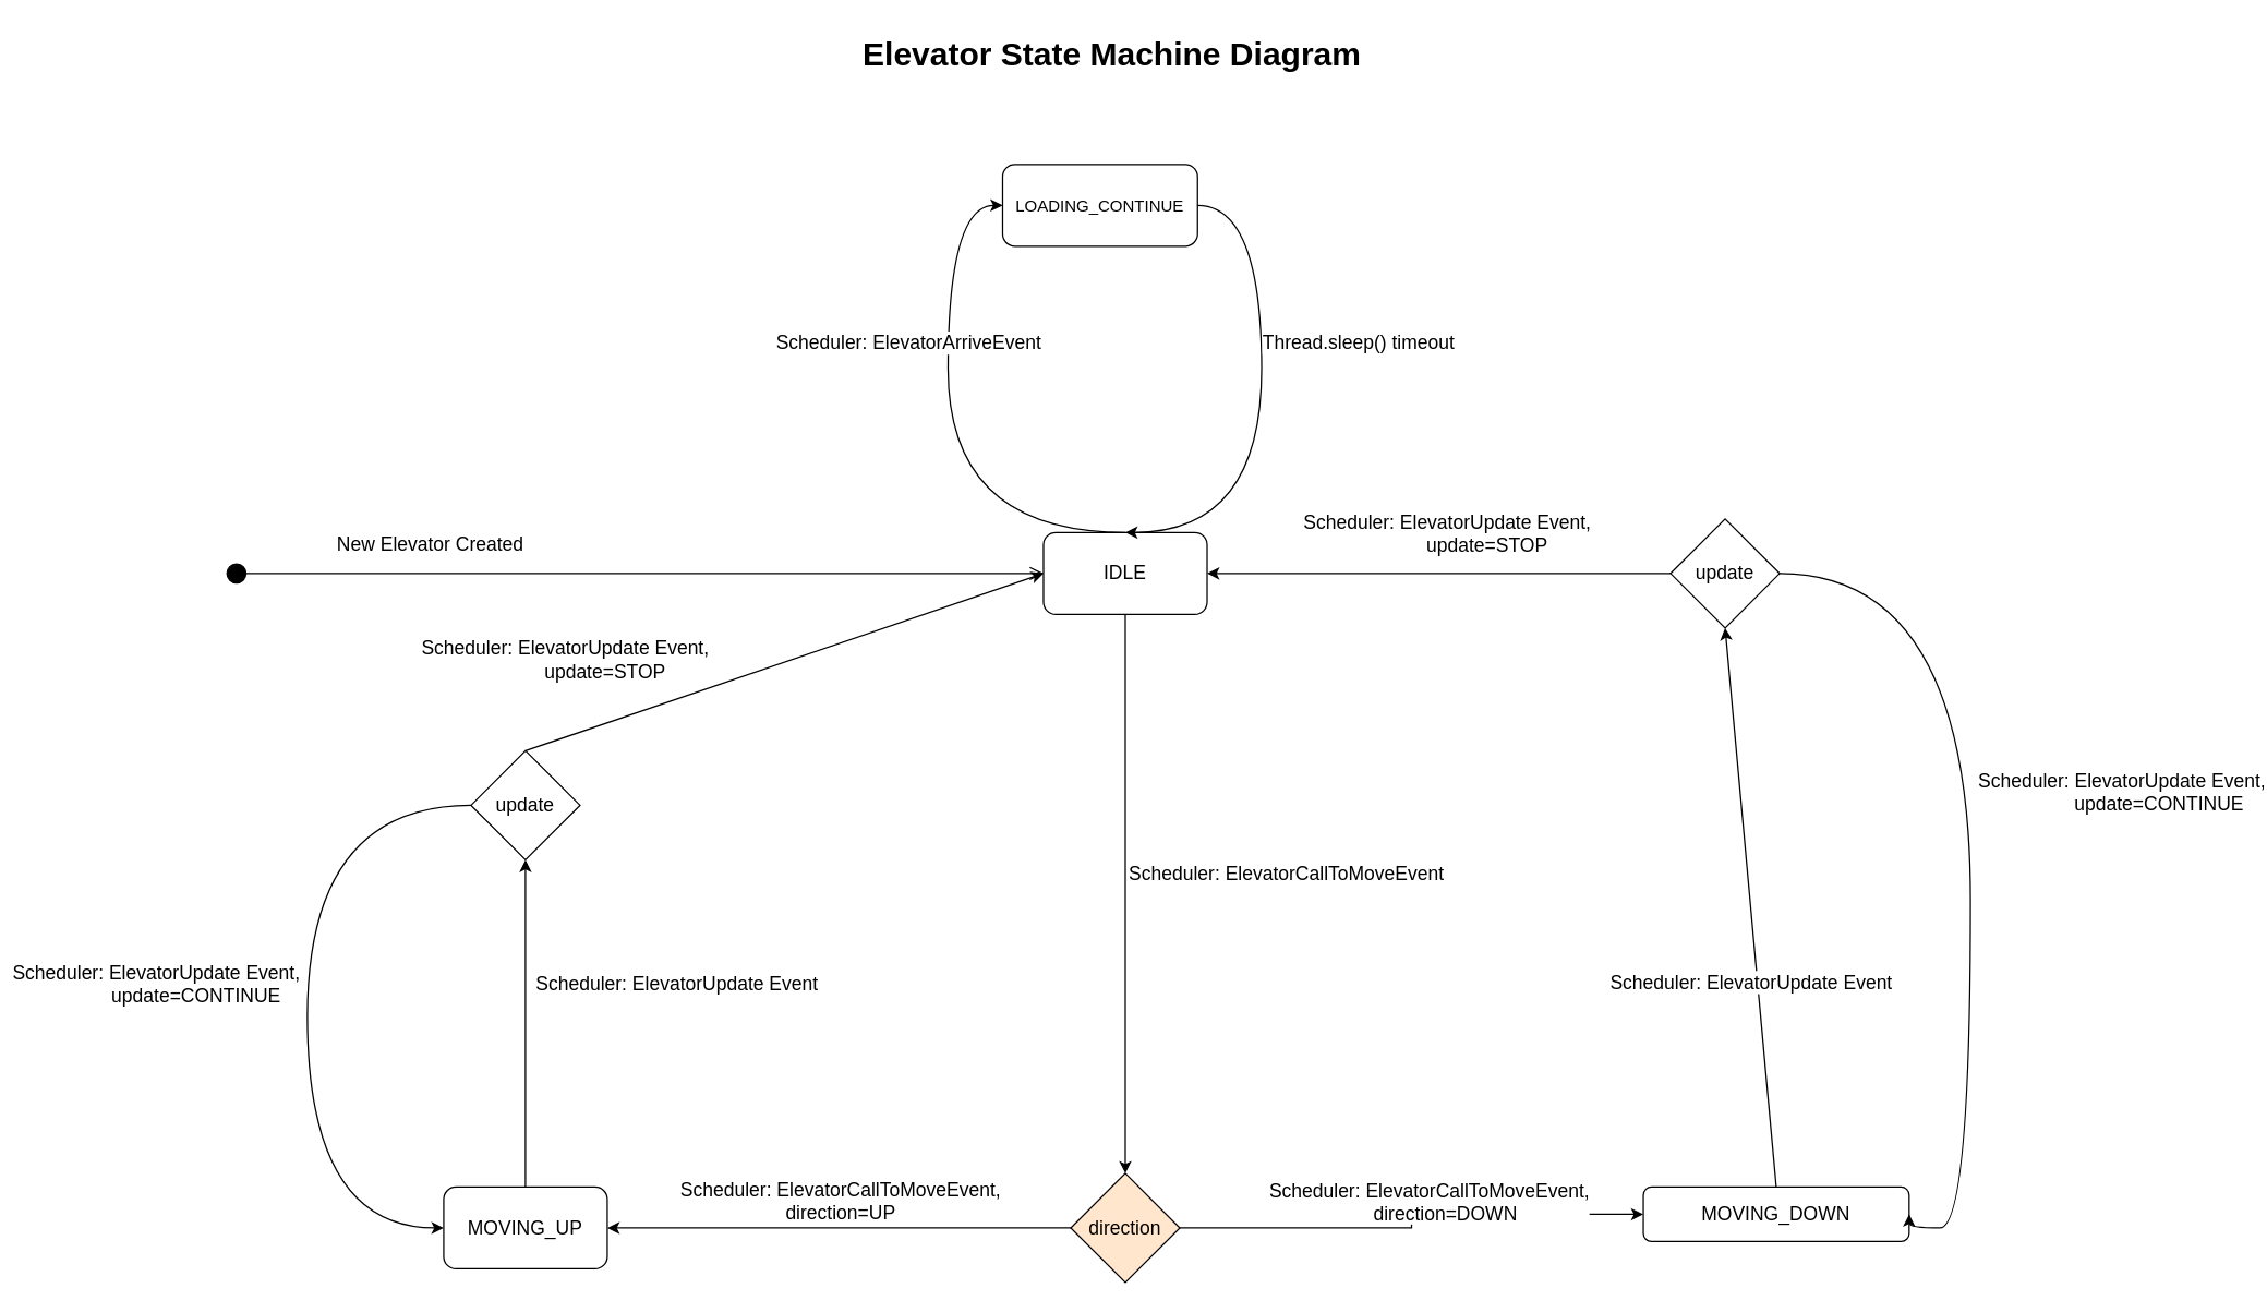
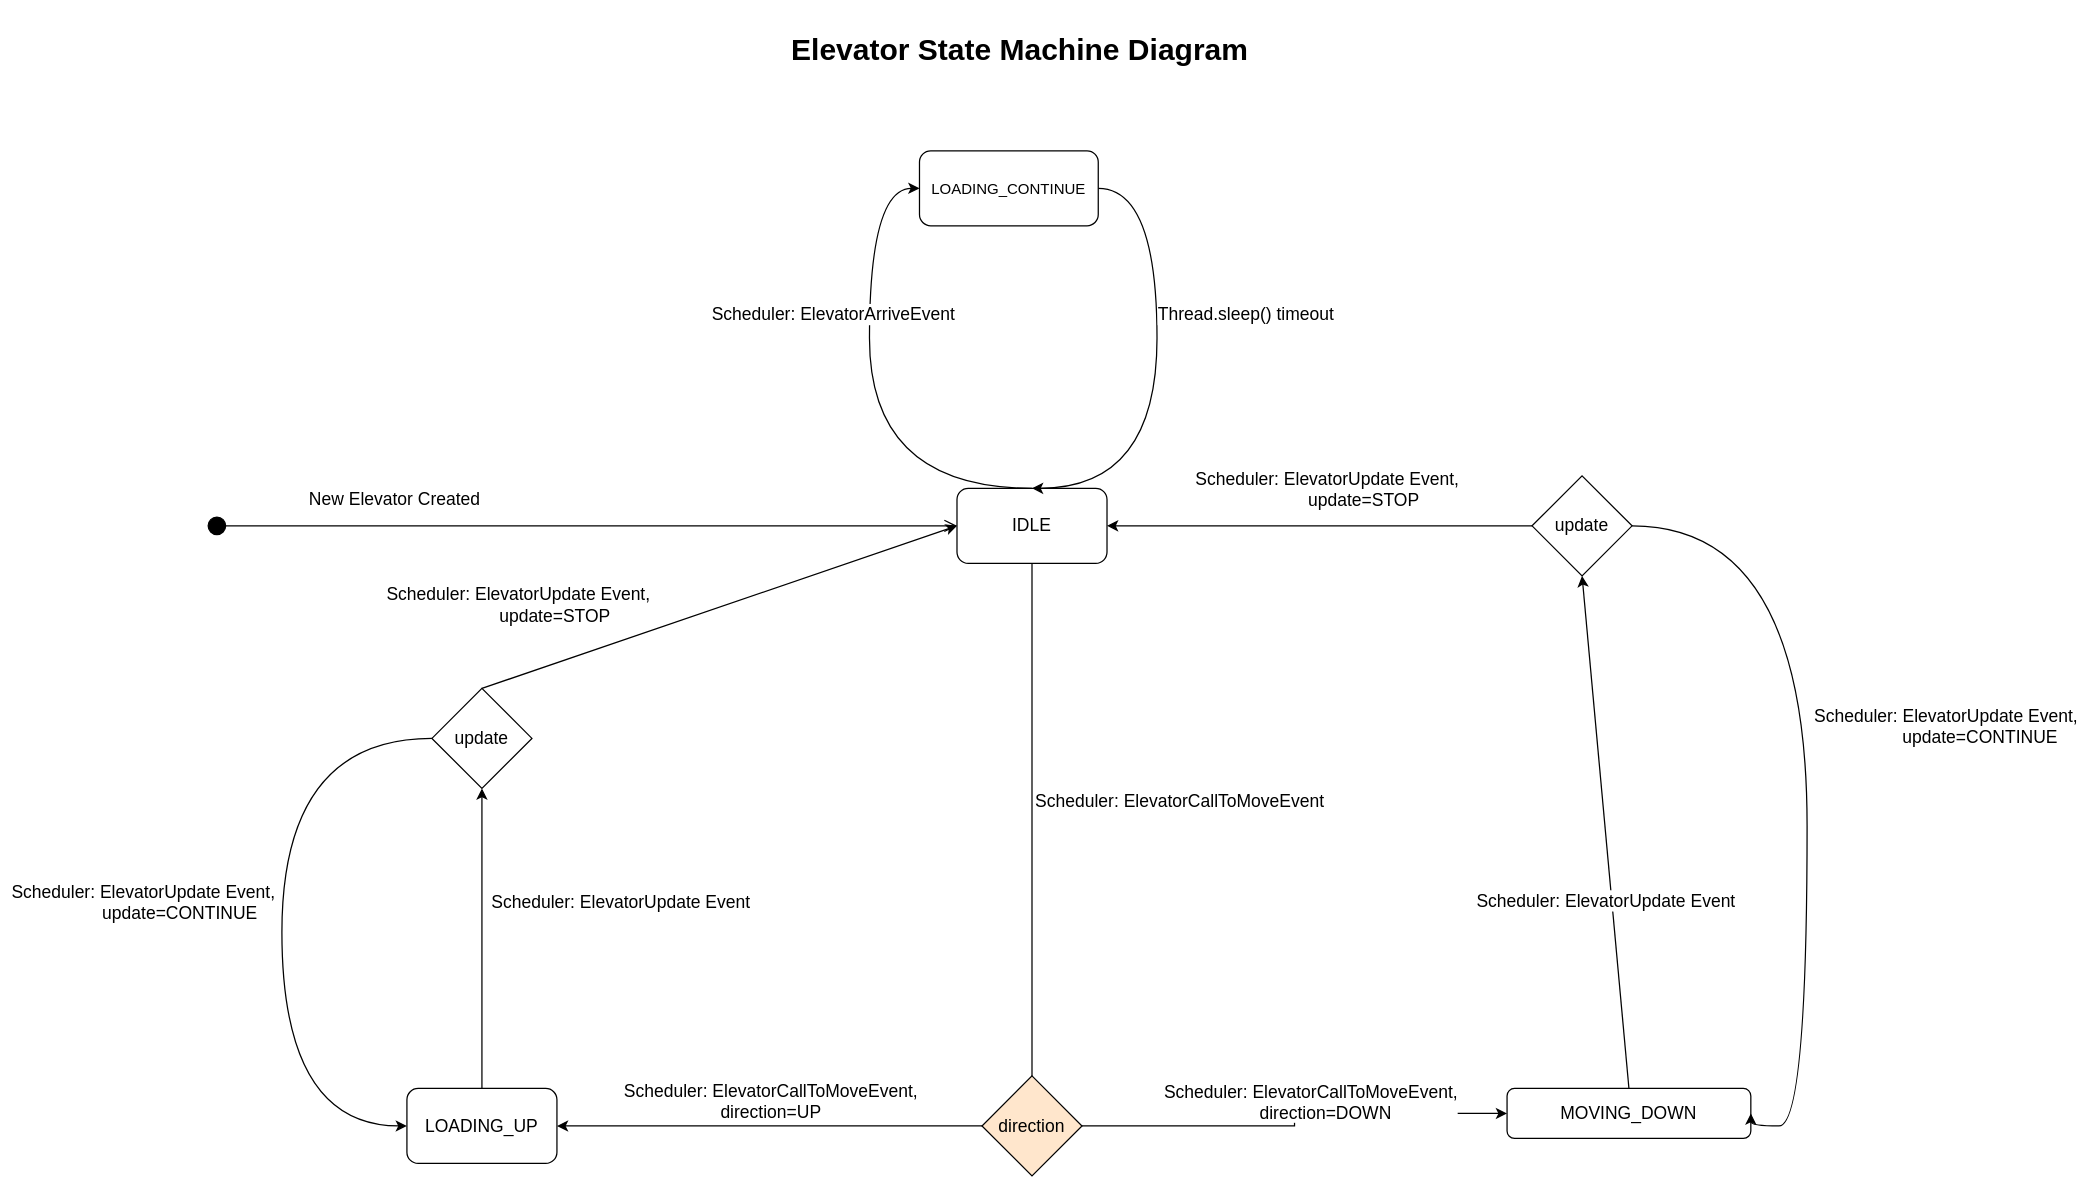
  <mxCell id="0" style=";html=1;" />
  <mxCell id="1" style=";html=1;" parent="0" />
  <mxCell id="2" value="Elevator State Machine Diagram" style="text;strokeColor=none;fillColor=none;html=1;fontSize=24;fontStyle=1;verticalAlign=middle;align=center;" parent="1" vertex="1"><mxGeometry x="20" y="20" width="1590" height="40" as="geometry" /></mxCell>
- <mxCell id="3" value="Scheduler: ElevatorCallToMoveEvent&amp;nbsp;" style="edgeStyle=orthogonalEdgeStyle;rounded=0;orthogonalLoop=1;jettySize=auto;html=1;exitX=0.5;exitY=1;exitDx=0;exitDy=0;fontSize=14;" edge="1" parent="1" source="6" target="20"><mxGeometry x="-0.073" y="120" relative="1" as="geometry"><mxPoint x="812" y="590" as="targetPoint" /><mxPoint as="offset" /></mxGeometry></mxCell>
+ <mxCell id="3" value="Scheduler: ElevatorCallToMoveEvent&amp;nbsp;" style="edgeStyle=orthogonalEdgeStyle;rounded=0;orthogonalLoop=1;jettySize=auto;html=1;exitX=0.5;exitY=1;exitDx=0;exitDy=0;fontSize=14;endArrow=none;" edge="1" parent="1" source="6" target="20"><mxGeometry x="-0.073" y="120" relative="1" as="geometry"><mxPoint x="812" y="590" as="targetPoint" /><mxPoint as="offset" /></mxGeometry></mxCell>
  <mxCell id="4" style="edgeStyle=orthogonalEdgeStyle;curved=1;rounded=0;orthogonalLoop=1;jettySize=auto;html=1;exitX=0.5;exitY=0;exitDx=0;exitDy=0;entryX=0;entryY=0.5;entryDx=0;entryDy=0;fontSize=14;" edge="1" parent="1" source="6" target="23"><mxGeometry relative="1" as="geometry"><Array as="points"><mxPoint x="695" y="390" /><mxPoint x="695" y="150" /></Array></mxGeometry></mxCell>
  <mxCell id="5" value="Scheduler: ElevatorArriveEvent" style="edgeLabel;html=1;align=center;verticalAlign=middle;resizable=0;points=[];fontSize=14;" vertex="1" connectable="0" parent="4"><mxGeometry x="0.342" relative="1" as="geometry"><mxPoint x="-30" y="5" as="offset" /></mxGeometry></mxCell>
  <mxCell id="6" value="IDLE" style="rounded=1;whiteSpace=wrap;html=1;fontSize=14;" vertex="1" parent="1"><mxGeometry x="765" y="390" width="120" height="60" as="geometry" /></mxCell>
  <mxCell id="7" style="rounded=0;orthogonalLoop=1;jettySize=auto;html=1;exitX=0.5;exitY=0;exitDx=0;exitDy=0;entryX=0.5;entryY=1;entryDx=0;entryDy=0;fontSize=14;" edge="1" parent="1" source="10" target="30"><mxGeometry relative="1" as="geometry" /></mxCell>
  <mxCell id="8" value="&lt;span style=&quot;color: rgba(0 , 0 , 0 , 0) ; font-family: monospace ; font-size: 0px ; background-color: rgb(248 , 249 , 250)&quot;&gt;%3CmxGraphModel%3E%3Croot%3E%3CmxCell%20id%3D%220%22%2F%3E%3CmxCell%20id%3D%221%22%20parent%3D%220%22%2F%3E%3CmxCell%20id%3D%222%22%20value%3D%22Scheduler%3A%20ElevatorUpdate%20Event%22%20style%3D%22edgeLabel%3Bhtml%3D1%3Balign%3Dcenter%3BverticalAlign%3Dmiddle%3Bresizable%3D0%3Bpoints%3D%5B%5D%3BfontSize%3D14%3B%22%20vertex%3D%221%22%20connectable%3D%220%22%20parent%3D%221%22%3E%3CmxGeometry%20x%3D%221399%22%20y%3D%22685%22%20as%3D%22geometry%22%2F%3E%3C%2FmxCell%3E%3C%2Froot%3E%3C%2FmxGraphModel%3E&lt;/span&gt;&lt;span style=&quot;color: rgba(0 , 0 , 0 , 0) ; font-family: monospace ; font-size: 0px ; background-color: rgb(248 , 249 , 250)&quot;&gt;%3CmxGraphModel%3E%3Croot%3E%3CmxCell%20id%3D%220%22%2F%3E%3CmxCell%20id%3D%221%22%20parent%3D%220%22%2F%3E%3CmxCell%20id%3D%222%22%20value%3D%22Scheduler%3A%20ElevatorUpdate%20Event%22%20style%3D%22edgeLabel%3Bhtml%3D1%3Balign%3Dcenter%3BverticalAlign%3Dmiddle%3Bresizable%3D0%3Bpoints%3D%5B%5D%3BfontSize%3D14%3B%22%20vertex%3D%221%22%20connectable%3D%220%22%20parent%3D%221%22%3E%3CmxGeometry%20x%3D%221399%22%20y%3D%22685%22%20as%3D%22geometry%22%2F%3E%3C%2FmxCell%3E%3C%2Froot%3E%3C%2FmxGraphModel%3E&lt;/span&gt;" style="edgeLabel;html=1;align=center;verticalAlign=middle;resizable=0;points=[];fontSize=14;" vertex="1" connectable="0" parent="7"><mxGeometry x="0.354" relative="1" as="geometry"><mxPoint as="offset" /></mxGeometry></mxCell>
  <mxCell id="9" value="Scheduler: ElevatorUpdate Event" style="edgeLabel;html=1;align=center;verticalAlign=middle;resizable=0;points=[];fontSize=14;" vertex="1" connectable="0" parent="7"><mxGeometry relative="1" as="geometry"><mxPoint x="110" y="-30" as="offset" /></mxGeometry></mxCell>
- <mxCell id="10" value="MOVING_UP" style="rounded=1;whiteSpace=wrap;html=1;fontSize=14;" vertex="1" parent="1"><mxGeometry x="325" y="870" width="120" height="60" as="geometry" /></mxCell>
+ <mxCell id="10" value="LOADING_UP" style="rounded=1;whiteSpace=wrap;html=1;fontSize=14;" vertex="1" parent="1"><mxGeometry x="325" y="870" width="120" height="60" as="geometry" /></mxCell>
  <mxCell id="11" style="edgeStyle=orthogonalEdgeStyle;curved=1;rounded=0;orthogonalLoop=1;jettySize=auto;html=1;exitX=0;exitY=0.5;exitDx=0;exitDy=0;entryX=1;entryY=0.5;entryDx=0;entryDy=0;fontSize=14;" edge="1" parent="1" source="26" target="6"><mxGeometry relative="1" as="geometry" /></mxCell>
  <mxCell id="12" value="&lt;span style=&quot;color: rgb(0 , 0 , 0) ; font-family: &amp;#34;helvetica&amp;#34; ; font-size: 14px ; font-style: normal ; font-weight: 400 ; letter-spacing: normal ; text-align: center ; text-indent: 0px ; text-transform: none ; word-spacing: 0px ; background-color: rgb(255 , 255 , 255) ; display: inline ; float: none&quot;&gt;Scheduler: ElevatorUpdate Event,&lt;span&gt;&amp;nbsp;&lt;/span&gt;&lt;/span&gt;&lt;br style=&quot;color: rgb(0 , 0 , 0) ; font-family: &amp;#34;helvetica&amp;#34; ; font-size: 14px ; font-style: normal ; font-weight: 400 ; letter-spacing: normal ; text-align: center ; text-indent: 0px ; text-transform: none ; word-spacing: 0px&quot;&gt;&lt;span style=&quot;color: rgb(0 , 0 , 0) ; font-family: &amp;#34;helvetica&amp;#34; ; font-size: 14px ; font-style: normal ; font-weight: 400 ; letter-spacing: normal ; text-align: center ; text-indent: 0px ; text-transform: none ; word-spacing: 0px ; background-color: rgb(255 , 255 , 255) ; display: inline ; float: none&quot;&gt;&amp;nbsp; &amp;nbsp; &amp;nbsp; &amp;nbsp; &amp;nbsp; &amp;nbsp; &amp;nbsp; update=STOP&lt;/span&gt;" style="edgeLabel;html=1;align=center;verticalAlign=middle;resizable=0;points=[];fontSize=14;" vertex="1" connectable="0" parent="11"><mxGeometry x="0.233" y="16" relative="1" as="geometry"><mxPoint x="47" y="-46" as="offset" /></mxGeometry></mxCell>
  <mxCell id="13" style="rounded=0;orthogonalLoop=1;jettySize=auto;html=1;exitX=0.5;exitY=0;exitDx=0;exitDy=0;entryX=0.5;entryY=1;entryDx=0;entryDy=0;fontSize=14;" edge="1" parent="1" source="15" target="26"><mxGeometry relative="1" as="geometry" /></mxCell>
  <mxCell id="14" value="Scheduler: ElevatorUpdate Event" style="edgeLabel;html=1;align=center;verticalAlign=middle;resizable=0;points=[];fontSize=14;" vertex="1" connectable="0" parent="13"><mxGeometry y="1" relative="1" as="geometry"><mxPoint x="1" y="55" as="offset" /></mxGeometry></mxCell>
  <mxCell id="15" value="MOVING_DOWN" style="rounded=1;whiteSpace=wrap;html=1;fontSize=14;" vertex="1" parent="1"><mxGeometry x="1205" y="870" width="195" height="40" as="geometry" /></mxCell>
  <mxCell id="16" value="New Elevator Created" style="html=1;verticalAlign=bottom;startArrow=circle;startFill=1;endArrow=open;startSize=6;endSize=8;fontSize=14;entryX=0;entryY=0.5;entryDx=0;entryDy=0;" edge="1" parent="1" target="6"><mxGeometry x="-0.5" y="10" width="80" relative="1" as="geometry"><mxPoint x="165" y="420" as="sourcePoint" /><mxPoint x="655" y="420" as="targetPoint" /><mxPoint as="offset" /></mxGeometry></mxCell>
  <mxCell id="17" value="&lt;span style=&quot;color: rgb(0 , 0 , 0) ; font-family: &amp;#34;helvetica&amp;#34; ; font-size: 14px ; font-style: normal ; font-weight: 400 ; letter-spacing: normal ; text-align: center ; text-indent: 0px ; text-transform: none ; word-spacing: 0px ; background-color: rgb(255 , 255 , 255) ; display: inline ; float: none&quot;&gt;Scheduler: ElevatorCallToMoveEvent, &lt;br&gt;direction=UP&lt;/span&gt;" style="edgeStyle=orthogonalEdgeStyle;rounded=0;orthogonalLoop=1;jettySize=auto;html=1;exitX=0;exitY=0.5;exitDx=0;exitDy=0;entryX=1;entryY=0.5;entryDx=0;entryDy=0;fontSize=14;" edge="1" parent="1" source="20" target="10"><mxGeometry x="-0.008" y="-20" relative="1" as="geometry"><mxPoint as="offset" /></mxGeometry></mxCell>
  <mxCell id="18" style="edgeStyle=orthogonalEdgeStyle;rounded=0;orthogonalLoop=1;jettySize=auto;html=1;exitX=1;exitY=0.5;exitDx=0;exitDy=0;entryX=0;entryY=0.5;entryDx=0;entryDy=0;fontSize=14;" edge="1" parent="1" source="20" target="15"><mxGeometry relative="1" as="geometry" /></mxCell>
  <mxCell id="19" value="Scheduler: ElevatorCallToMoveEvent, &lt;br&gt;&amp;nbsp; &amp;nbsp; &amp;nbsp; direction=DOWN" style="edgeLabel;html=1;align=center;verticalAlign=middle;resizable=0;points=[];fontSize=14;" vertex="1" connectable="0" parent="18"><mxGeometry x="-0.252" y="2" relative="1" as="geometry"><mxPoint x="51" y="-18" as="offset" /></mxGeometry></mxCell>
  <mxCell id="20" value="direction" style="rhombus;whiteSpace=wrap;html=1;fontSize=14;fillColor=#ffe6cc;" vertex="1" parent="1"><mxGeometry x="785" y="860" width="80" height="80" as="geometry" /></mxCell>
  <mxCell id="21" style="edgeStyle=orthogonalEdgeStyle;rounded=0;orthogonalLoop=1;jettySize=auto;html=1;exitX=1;exitY=0.5;exitDx=0;exitDy=0;entryX=0.5;entryY=0;entryDx=0;entryDy=0;fontSize=14;curved=1;" edge="1" parent="1" source="23" target="6"><mxGeometry relative="1" as="geometry"><Array as="points"><mxPoint x="925" y="150" /><mxPoint x="925" y="390" /></Array></mxGeometry></mxCell>
  <mxCell id="22" value="Thread.sleep() timeout" style="edgeLabel;html=1;align=center;verticalAlign=middle;resizable=0;points=[];fontSize=14;" vertex="1" connectable="0" parent="21"><mxGeometry x="-0.328" y="1" relative="1" as="geometry"><mxPoint x="69" y="17" as="offset" /></mxGeometry></mxCell>
  <mxCell id="23" value="&lt;font style=&quot;font-size: 12px&quot;&gt;LOADING_CONTINUE&lt;/font&gt;" style="rounded=1;whiteSpace=wrap;html=1;fontSize=14;" vertex="1" parent="1"><mxGeometry x="735" y="120" width="143" height="60" as="geometry" /></mxCell>
  <mxCell id="24" style="edgeStyle=orthogonalEdgeStyle;curved=1;rounded=0;orthogonalLoop=1;jettySize=auto;html=1;exitX=1;exitY=0.5;exitDx=0;exitDy=0;entryX=1;entryY=0.5;entryDx=0;entryDy=0;fontSize=14;" edge="1" parent="1" source="26" target="15"><mxGeometry relative="1" as="geometry"><Array as="points"><mxPoint x="1445" y="420" /><mxPoint x="1445" y="900" /></Array></mxGeometry></mxCell>
  <mxCell id="25" value="Scheduler: ElevatorUpdate Event, &lt;br&gt;&amp;nbsp; &amp;nbsp; &amp;nbsp; &amp;nbsp; &amp;nbsp; &amp;nbsp; &amp;nbsp; update=CONTINUE" style="edgeLabel;html=1;align=center;verticalAlign=middle;resizable=0;points=[];fontSize=14;" vertex="1" connectable="0" parent="24"><mxGeometry x="-0.095" y="-1" relative="1" as="geometry"><mxPoint x="111" y="-6" as="offset" /></mxGeometry></mxCell>
  <mxCell id="26" value="update" style="rhombus;whiteSpace=wrap;html=1;fontSize=14;" vertex="1" parent="1"><mxGeometry x="1225" y="380" width="80" height="80" as="geometry" /></mxCell>
  <mxCell id="27" style="edgeStyle=orthogonalEdgeStyle;rounded=0;orthogonalLoop=1;jettySize=auto;html=1;exitX=0;exitY=0.5;exitDx=0;exitDy=0;entryX=0;entryY=0.5;entryDx=0;entryDy=0;fontSize=14;curved=1;" edge="1" parent="1" source="30" target="10"><mxGeometry relative="1" as="geometry"><Array as="points"><mxPoint x="225" y="590" /><mxPoint x="225" y="900" /></Array></mxGeometry></mxCell>
  <mxCell id="28" value="&lt;span style=&quot;color: rgba(0 , 0 , 0 , 0) ; font-family: monospace ; font-size: 0px ; background-color: rgb(248 , 249 , 250)&quot;&gt;%3CmxGraphModel%3E%3Croot%3E%3CmxCell%20id%3D%220%22%2F%3E%3CmxCell%20id%3D%221%22%20parent%3D%220%22%2F%3E%3CmxCell%20id%3D%222%22%20value%3D%22Scheduler%3A%20ElevatorUpdate%20Event%2C%20%26lt%3Bbr%26gt%3B%26amp%3Bnbsp%3B%20%26amp%3Bnbsp%3B%20%26amp%3Bnbsp%3B%20%26amp%3Bnbsp%3B%20%26amp%3Bnbsp%3B%20%26amp%3Bnbsp%3B%20%26amp%3Bnbsp%3B%20update%3DCONTINUE%22%20style%3D%22edgeLabel%3Bhtml%3D1%3Balign%3Dcenter%3BverticalAlign%3Dmiddle%3Bresizable%3D0%3Bpoints%3D%5B%5D%3BfontSize%3D14%3B%22%20vertex%3D%221%22%20connectable%3D%220%22%20parent%3D%221%22%3E%3CmxGeometry%20x%3D%221580%22%20y%3D%22560%22%20as%3D%22geometry%22%2F%3E%3C%2FmxCell%3E%3C%2Froot%3E%3C%2FmxGraphModel%3E&lt;/span&gt;" style="edgeLabel;html=1;align=center;verticalAlign=middle;resizable=0;points=[];fontSize=14;" vertex="1" connectable="0" parent="27"><mxGeometry x="-0.151" y="5" relative="1" as="geometry"><mxPoint as="offset" /></mxGeometry></mxCell>
  <mxCell id="29" value="Scheduler: ElevatorUpdate Event,&amp;nbsp;&lt;br&gt;&amp;nbsp; &amp;nbsp; &amp;nbsp; &amp;nbsp; &amp;nbsp; &amp;nbsp; &amp;nbsp; update=CONTINUE" style="edgeLabel;html=1;align=center;verticalAlign=middle;resizable=0;points=[];fontSize=14;" vertex="1" connectable="0" parent="27"><mxGeometry x="0.019" y="-4" relative="1" as="geometry"><mxPoint x="-106" y="-20" as="offset" /></mxGeometry></mxCell>
  <mxCell id="30" value="update" style="rhombus;whiteSpace=wrap;html=1;fontSize=14;" vertex="1" parent="1"><mxGeometry x="345" y="550" width="80" height="80" as="geometry" /></mxCell>
  <mxCell id="31" style="rounded=0;orthogonalLoop=1;jettySize=auto;html=1;exitX=0.5;exitY=0;exitDx=0;exitDy=0;entryX=0;entryY=0.5;entryDx=0;entryDy=0;fontSize=14;" edge="1" parent="1" source="30" target="6"><mxGeometry relative="1" as="geometry" /></mxCell>
  <mxCell id="32" value="&lt;span style=&quot;font-family: &amp;#34;helvetica&amp;#34;&quot;&gt;Scheduler: ElevatorUpdate Event,&amp;nbsp;&lt;/span&gt;&lt;br style=&quot;font-family: &amp;#34;helvetica&amp;#34;&quot;&gt;&lt;span style=&quot;font-family: &amp;#34;helvetica&amp;#34;&quot;&gt;&amp;nbsp; &amp;nbsp; &amp;nbsp; &amp;nbsp; &amp;nbsp; &amp;nbsp; &amp;nbsp; update=STOP&lt;/span&gt;" style="edgeLabel;html=1;align=center;verticalAlign=middle;resizable=0;points=[];fontSize=14;" vertex="1" connectable="0" parent="31"><mxGeometry x="-0.18" y="2" relative="1" as="geometry"><mxPoint x="-124.47" y="-11.7" as="offset" /></mxGeometry></mxCell>
